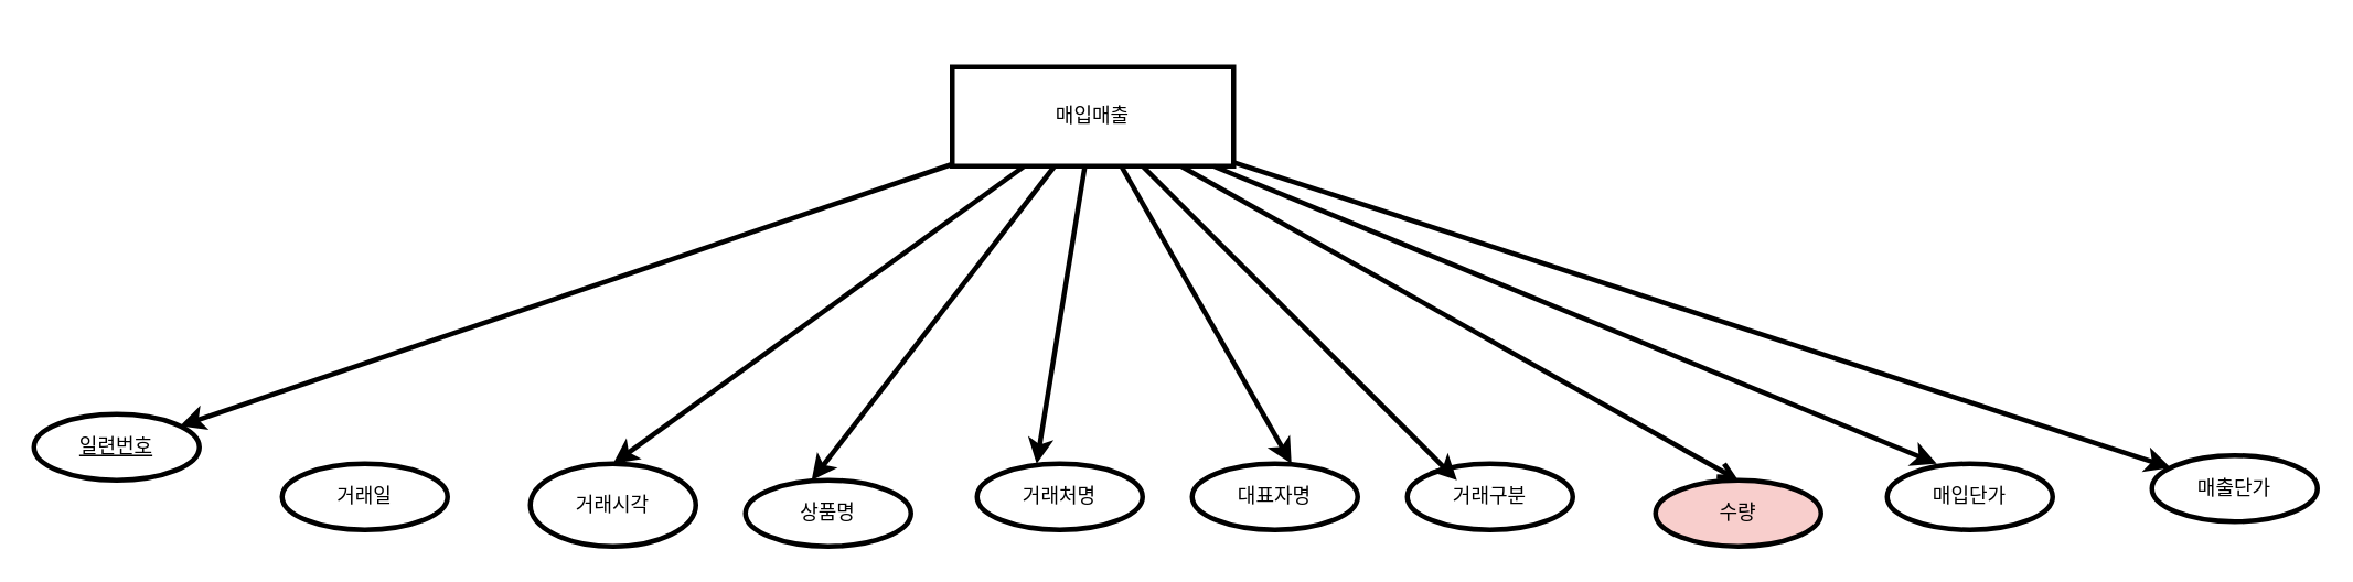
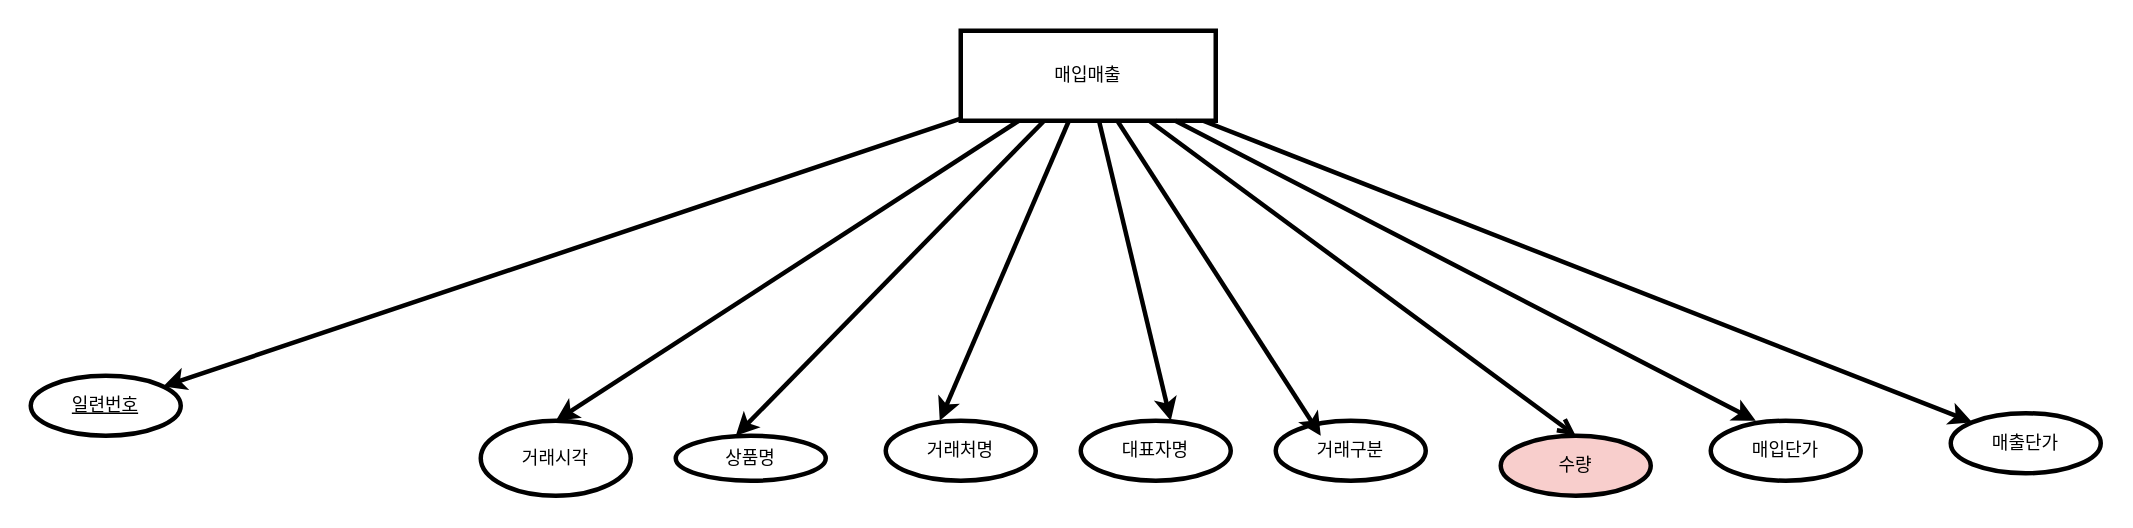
  <mxCell id="0" />
  <mxCell id="1" parent="0" />
  <mxCell id="2" style="rounded=0;orthogonalLoop=1;jettySize=auto;html=1;strokeWidth=3;" parent="1" source="6" edge="1"><mxGeometry relative="1" as="geometry"><mxPoint x="108.291" y="257.139" as="targetPoint" /></mxGeometry></mxCell>
  <mxCell id="3" style="rounded=0;orthogonalLoop=1;jettySize=auto;html=1;entryX=0.5;entryY=0;entryDx=0;entryDy=0;strokeWidth=3;" parent="1" source="6" target="8" edge="1"><mxGeometry relative="1" as="geometry" /></mxCell>
  <mxCell id="4" style="rounded=0;orthogonalLoop=1;jettySize=auto;html=1;entryX=0.5;entryY=0;entryDx=0;entryDy=0;strokeWidth=3;endArrow=open;" parent="1" source="6" target="13" edge="1"><mxGeometry relative="1" as="geometry" /></mxCell>
  <mxCell id="5" style="rounded=0;orthogonalLoop=1;jettySize=auto;html=1;strokeWidth=3;" parent="1" source="6" target="15" edge="1"><mxGeometry relative="1" as="geometry" /></mxCell>
- <mxCell id="6" value="매입매출" style="whiteSpace=wrap;html=1;align=center;strokeWidth=3;" parent="1" vertex="1"><mxGeometry x="575" y="40" width="170" height="60" as="geometry" /></mxCell>
- <mxCell id="7" value="거래일" style="ellipse;whiteSpace=wrap;html=1;align=center;strokeWidth=3;" parent="1" vertex="1"><mxGeometry x="170" y="280" width="100" height="40" as="geometry" /></mxCell>
+ <mxCell id="6" value="매입매출" style="whiteSpace=wrap;html=1;align=center;strokeWidth=3;" parent="1" vertex="1"><mxGeometry x="640" y="20" width="170" height="60" as="geometry" /></mxCell>
  <mxCell id="8" value="거래시각" style="ellipse;whiteSpace=wrap;html=1;align=center;strokeWidth=3;" parent="1" vertex="1"><mxGeometry x="320" y="280" width="100" height="50" as="geometry" /></mxCell>
- <mxCell id="9" value="상품명" style="ellipse;whiteSpace=wrap;html=1;align=center;strokeWidth=3;" parent="1" vertex="1"><mxGeometry x="450" y="290" width="100" height="40" as="geometry" /></mxCell>
+ <mxCell id="9" value="상품명" style="ellipse;whiteSpace=wrap;html=1;align=center;strokeWidth=3;" parent="1" vertex="1"><mxGeometry x="450" y="290" width="100" height="30" as="geometry" /></mxCell>
  <mxCell id="10" value="거래처명" style="ellipse;whiteSpace=wrap;html=1;align=center;strokeWidth=3;" parent="1" vertex="1"><mxGeometry x="590" y="280" width="100" height="40" as="geometry" /></mxCell>
  <mxCell id="11" value="대표자명" style="ellipse;whiteSpace=wrap;html=1;align=center;strokeWidth=3;" parent="1" vertex="1"><mxGeometry x="720" y="280" width="100" height="40" as="geometry" /></mxCell>
  <mxCell id="12" value="거래구분" style="ellipse;whiteSpace=wrap;html=1;align=center;strokeWidth=3;" parent="1" vertex="1"><mxGeometry x="850" y="280" width="100" height="40" as="geometry" /></mxCell>
  <mxCell id="13" value="수량" style="ellipse;whiteSpace=wrap;html=1;align=center;strokeWidth=3;fillColor=#f8cecc;" parent="1" vertex="1"><mxGeometry x="1000" y="290" width="100" height="40" as="geometry" /></mxCell>
  <mxCell id="14" value="매입단가" style="ellipse;whiteSpace=wrap;html=1;align=center;strokeWidth=3;" parent="1" vertex="1"><mxGeometry x="1140" y="280" width="100" height="40" as="geometry" /></mxCell>
  <mxCell id="15" value="매출단가" style="ellipse;whiteSpace=wrap;html=1;align=center;strokeWidth=3;" parent="1" vertex="1"><mxGeometry x="1300" y="275" width="100" height="40" as="geometry" /></mxCell>
  <mxCell id="16" style="rounded=0;orthogonalLoop=1;jettySize=auto;html=1;entryX=0.4;entryY=0;entryDx=0;entryDy=0;entryPerimeter=0;strokeWidth=3;" parent="1" source="6" target="9" edge="1"><mxGeometry relative="1" as="geometry" /></mxCell>
  <mxCell id="17" style="rounded=0;orthogonalLoop=1;jettySize=auto;html=1;entryX=0.36;entryY=0;entryDx=0;entryDy=0;entryPerimeter=0;strokeWidth=3;" parent="1" source="6" target="10" edge="1"><mxGeometry relative="1" as="geometry" /></mxCell>
  <mxCell id="18" style="rounded=0;orthogonalLoop=1;jettySize=auto;html=1;entryX=0.6;entryY=0;entryDx=0;entryDy=0;entryPerimeter=0;strokeWidth=3;" parent="1" source="6" target="11" edge="1"><mxGeometry relative="1" as="geometry" /></mxCell>
  <mxCell id="19" style="rounded=0;orthogonalLoop=1;jettySize=auto;html=1;entryX=0.3;entryY=0.25;entryDx=0;entryDy=0;entryPerimeter=0;strokeWidth=3;" parent="1" source="6" target="12" edge="1"><mxGeometry relative="1" as="geometry" /></mxCell>
  <mxCell id="20" style="rounded=0;orthogonalLoop=1;jettySize=auto;html=1;entryX=0.3;entryY=0;entryDx=0;entryDy=0;entryPerimeter=0;strokeWidth=3;" parent="1" source="6" target="14" edge="1"><mxGeometry relative="1" as="geometry" /></mxCell>
  <mxCell id="21" value="일련번호" style="ellipse;whiteSpace=wrap;html=1;align=center;fontStyle=4;strokeWidth=3;" vertex="1" parent="1"><mxGeometry x="20" y="250" width="100" height="40" as="geometry" /></mxCell>
